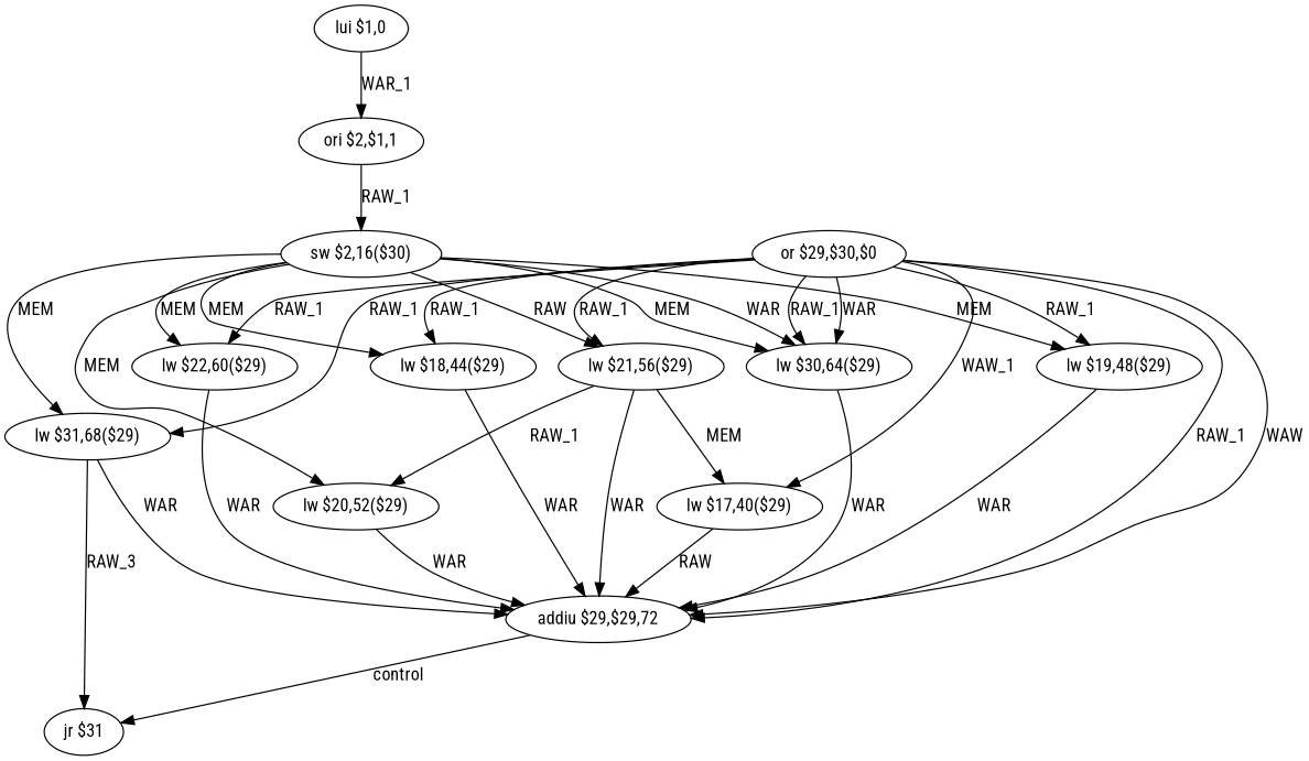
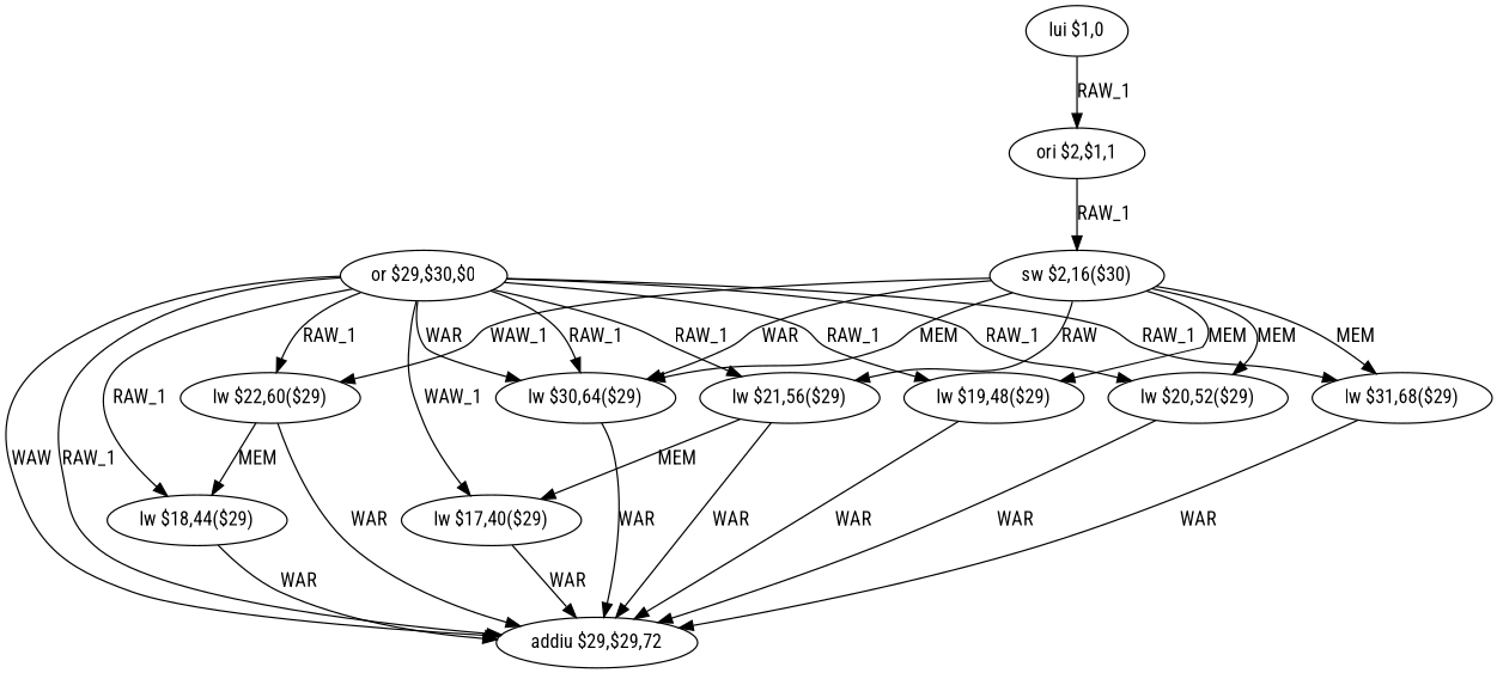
  digraph {
    fontname="Roboto Condensed"
    node [fontname="Roboto Condensed" shape=ellipse]
    edge [fontname="Roboto Condensed"]
    n1 [label="lui $1,0"]
    n2 [label="ori $2,$1,1"]
    n3 [label="sw $2,16($30)"]
    n4 [label="lw $31,68($29)"]
    n5 [label="lw $30,64($29)"]
    n6 [label="lw $22,60($29)"]
    n7 [label="lw $21,56($29)"]
    n8 [label="lw $20,52($29)"]
    n9 [label="lw $19,48($29)"]
    n10 [label="lw $18,44($29)"]
    n11 [label="addiu $29,$29,72"]
-   n12 [label="jr $31"]
    n13 [label="lw $17,40($29)"]
    n14 [label="or $29,$30,$0"]
-   n1 -> n2 [label=WAR_1]
+   n1 -> n2 [label=RAW_1]
    n2 -> n3 [label=RAW_1]
    n3 -> n4 [label=MEM]
    n3 -> n5 [label=WAR]
    n3 -> n5 [label=MEM]
-   n3 -> n6 [label=MEM]
+   n3 -> n6 [label=WAW_1]
    n3 -> n7 [label=RAW]
    n3 -> n8 [label=MEM]
    n3 -> n9 [label=MEM]
-   n3 -> n10 [label=MEM]
+   n6 -> n10 [label=MEM]
    n4 -> n11 [label=WAR]
-   n4 -> n12 [label=RAW_3]
    n5 -> n11 [label=WAR]
    n6 -> n11 [label=WAR]
    n7 -> n11 [label=WAR]
    n7 -> n13 [label=MEM]
    n8 -> n11 [label=WAR]
    n9 -> n11 [label=WAR]
    n10 -> n11 [label=WAR]
-   n11 -> n12 [label=control]
-   n13 -> n11 [label=RAW]
+   n13 -> n11 [label=WAR]
    n14 -> n4 [label=RAW_1]
    n14 -> n5 [label=RAW_1]
    n14 -> n5 [label=WAR]
    n14 -> n6 [label=RAW_1]
    n14 -> n7 [label=RAW_1]
-   n7 -> n8 [label=RAW_1]
+   n14 -> n8 [label=RAW_1]
    n14 -> n9 [label=RAW_1]
    n14 -> n10 [label=RAW_1]
    n14 -> n11 [label=RAW_1]
    n14 -> n11 [label=WAW]
    n14 -> n13 [label=WAW_1]
  }
